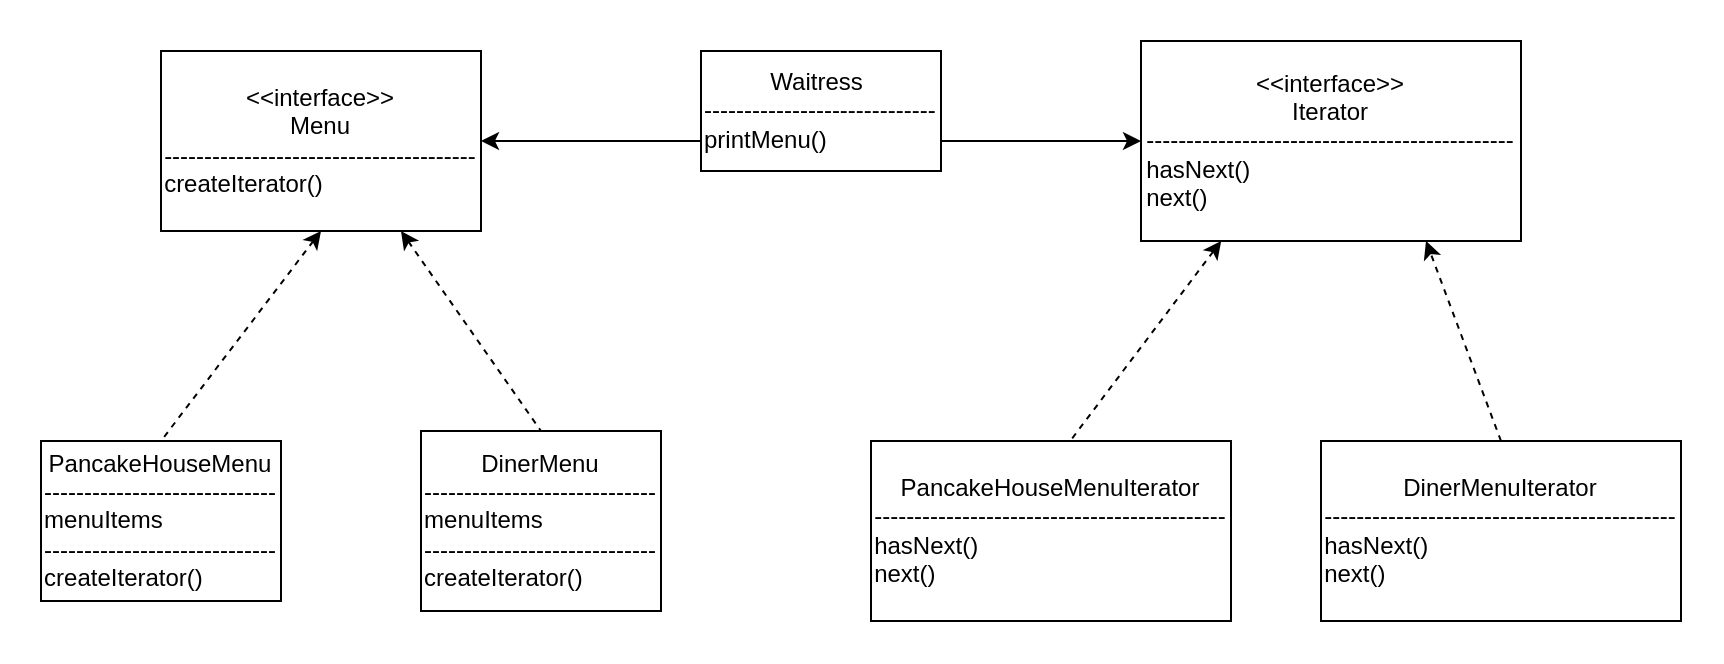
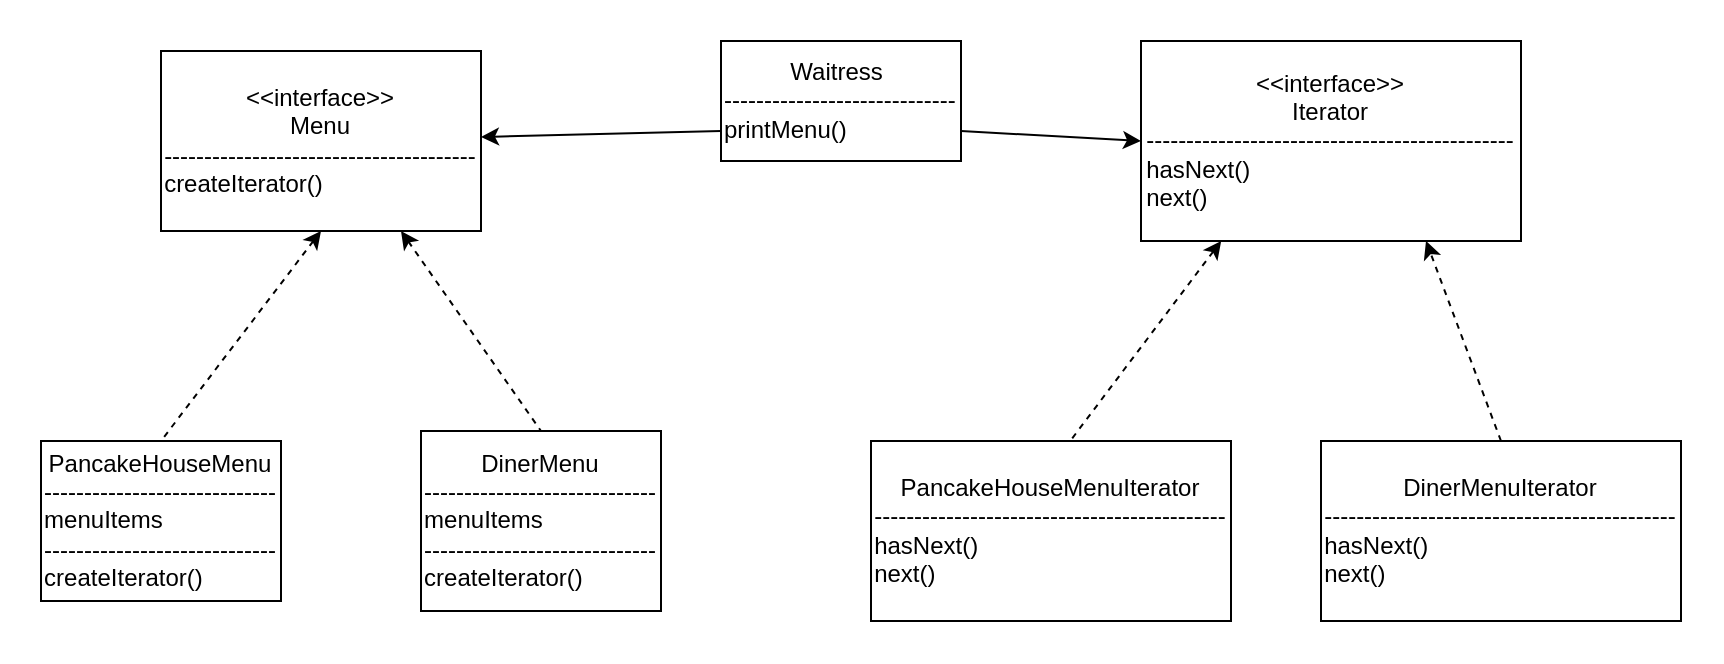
  <mxCell id="0" />
  <mxCell id="1" parent="0" />
- <mxCell id="2" value="&lt;div style=&quot;text-align: center&quot;&gt;&lt;span&gt;Waitress&amp;nbsp;&lt;/span&gt;&lt;/div&gt;&lt;div style=&quot;text-align: center&quot;&gt;&lt;span&gt;-----------------------------&lt;/span&gt;&lt;/div&gt;printMenu()&lt;br&gt;&lt;div style=&quot;text-align: justify&quot;&gt;&lt;/div&gt;" style="rounded=0;whiteSpace=wrap;html=1;align=left;" vertex="1" parent="1"><mxGeometry x="350" y="25" width="120" height="60" as="geometry" /></mxCell>
+ <mxCell id="2" value="&lt;div style=&quot;text-align: center&quot;&gt;&lt;span&gt;Waitress&amp;nbsp;&lt;/span&gt;&lt;/div&gt;&lt;div style=&quot;text-align: center&quot;&gt;&lt;span&gt;-----------------------------&lt;/span&gt;&lt;/div&gt;printMenu()&lt;br&gt;&lt;div style=&quot;text-align: justify&quot;&gt;&lt;/div&gt;" style="rounded=0;whiteSpace=wrap;html=1;align=left;" vertex="1" parent="1"><mxGeometry x="360" y="20" width="120" height="60" as="geometry" /></mxCell>
  <mxCell id="3" value="&amp;lt;&amp;lt;interface&amp;gt;&amp;gt;&lt;br&gt;Menu&lt;br&gt;---------------------------------------&lt;br&gt;&lt;div style=&quot;text-align: left&quot;&gt;&lt;span&gt;createIterator()&lt;/span&gt;&lt;/div&gt;" style="rounded=0;whiteSpace=wrap;html=1;" vertex="1" parent="1"><mxGeometry x="80" y="25" width="160" height="90" as="geometry" /></mxCell>
  <mxCell id="4" value="DinerMenu&lt;br&gt;-----------------------------&lt;br&gt;&lt;div style=&quot;text-align: left&quot;&gt;&lt;span&gt;menuItems&lt;/span&gt;&lt;/div&gt;-----------------------------&lt;br&gt;&lt;div style=&quot;text-align: left&quot;&gt;&lt;span&gt;createIterator()&lt;/span&gt;&lt;/div&gt;" style="rounded=0;whiteSpace=wrap;html=1;" vertex="1" parent="1"><mxGeometry x="210" y="215" width="120" height="90" as="geometry" /></mxCell>
  <mxCell id="5" value="PancakeHouseMenu&lt;br&gt;-----------------------------&lt;br&gt;&lt;div style=&quot;text-align: left&quot;&gt;&lt;span&gt;menuItems&lt;/span&gt;&lt;/div&gt;-----------------------------&lt;br&gt;&lt;div style=&quot;text-align: left&quot;&gt;&lt;span&gt;createIterator()&lt;/span&gt;&lt;/div&gt;" style="rounded=0;whiteSpace=wrap;html=1;" vertex="1" parent="1"><mxGeometry x="20" y="220" width="120" height="80" as="geometry" /></mxCell>
  <mxCell id="6" value="&amp;lt;&amp;lt;interface&amp;gt;&amp;gt;&lt;br&gt;Iterator&lt;br&gt;----------------------------------------------&lt;br&gt;&lt;div style=&quot;text-align: left&quot;&gt;&lt;span&gt;hasNext()&lt;/span&gt;&lt;/div&gt;&lt;div style=&quot;text-align: left&quot;&gt;&lt;span&gt;next()&lt;/span&gt;&lt;/div&gt;" style="rounded=0;whiteSpace=wrap;html=1;" vertex="1" parent="1"><mxGeometry x="570" y="20" width="190" height="100" as="geometry" /></mxCell>
  <mxCell id="7" value="PancakeHouseMenuIterator&lt;br&gt;--------------------------------------------&lt;br&gt;&lt;div style=&quot;text-align: left&quot;&gt;&lt;span&gt;hasNext()&lt;/span&gt;&lt;/div&gt;&lt;div style=&quot;text-align: left&quot;&gt;&lt;span&gt;next()&lt;/span&gt;&lt;/div&gt;" style="rounded=0;whiteSpace=wrap;html=1;" vertex="1" parent="1"><mxGeometry x="435" y="220" width="180" height="90" as="geometry" /></mxCell>
  <mxCell id="8" value="DinerMenuIterator&lt;br&gt;--------------------------------------------&lt;br&gt;&lt;div style=&quot;text-align: left&quot;&gt;&lt;span&gt;hasNext()&lt;/span&gt;&lt;/div&gt;&lt;div style=&quot;text-align: left&quot;&gt;&lt;span&gt;next()&lt;/span&gt;&lt;/div&gt;" style="rounded=0;whiteSpace=wrap;html=1;" vertex="1" parent="1"><mxGeometry x="660" y="220" width="180" height="90" as="geometry" /></mxCell>
  <mxCell id="9" value="" style="endArrow=none;dashed=1;html=1;rounded=0;startArrow=classic;startFill=1;exitX=0.5;exitY=1;exitDx=0;exitDy=0;entryX=0.5;entryY=0;entryDx=0;entryDy=0;" edge="1" parent="1" source="3" target="5"><mxGeometry width="50" height="50" relative="1" as="geometry"><mxPoint x="170" y="230" as="sourcePoint" /><mxPoint x="170" y="260" as="targetPoint" /></mxGeometry></mxCell>
  <mxCell id="10" value="" style="endArrow=none;dashed=1;html=1;rounded=0;entryX=0.5;entryY=0;entryDx=0;entryDy=0;exitX=0.75;exitY=1;exitDx=0;exitDy=0;startArrow=classic;startFill=1;" edge="1" parent="1" source="3" target="4"><mxGeometry width="50" height="50" relative="1" as="geometry"><mxPoint x="240" y="220" as="sourcePoint" /><mxPoint x="290" y="170" as="targetPoint" /></mxGeometry></mxCell>
  <mxCell id="11" value="" style="endArrow=classic;dashed=1;html=1;rounded=0;entryX=0.211;entryY=1;entryDx=0;entryDy=0;entryPerimeter=0;exitX=0.559;exitY=-0.015;exitDx=0;exitDy=0;exitPerimeter=0;endFill=1;" edge="1" parent="1" source="7" target="6"><mxGeometry width="50" height="50" relative="1" as="geometry"><mxPoint x="540" y="230" as="sourcePoint" /><mxPoint x="590" y="180" as="targetPoint" /></mxGeometry></mxCell>
  <mxCell id="12" value="" style="endArrow=classic;dashed=1;html=1;rounded=0;entryX=0.75;entryY=1;entryDx=0;entryDy=0;exitX=0.5;exitY=0;exitDx=0;exitDy=0;endFill=1;" edge="1" parent="1" source="8" target="6"><mxGeometry width="50" height="50" relative="1" as="geometry"><mxPoint x="690" y="220" as="sourcePoint" /><mxPoint x="740" y="170" as="targetPoint" /></mxGeometry></mxCell>
  <mxCell id="13" value="" style="endArrow=none;html=1;rounded=0;entryX=0;entryY=0.75;entryDx=0;entryDy=0;endFill=0;startArrow=classic;startFill=1;" edge="1" parent="1" source="3" target="2"><mxGeometry width="50" height="50" relative="1" as="geometry"><mxPoint x="400" y="120" as="sourcePoint" /><mxPoint x="450" y="70" as="targetPoint" /></mxGeometry></mxCell>
  <mxCell id="14" value="" style="endArrow=classic;html=1;rounded=0;entryX=0;entryY=0.5;entryDx=0;entryDy=0;exitX=1;exitY=0.75;exitDx=0;exitDy=0;" edge="1" parent="1" source="2" target="6"><mxGeometry width="50" height="50" relative="1" as="geometry"><mxPoint x="470" y="80" as="sourcePoint" /><mxPoint x="520" y="30" as="targetPoint" /><Array as="points" /></mxGeometry></mxCell>
